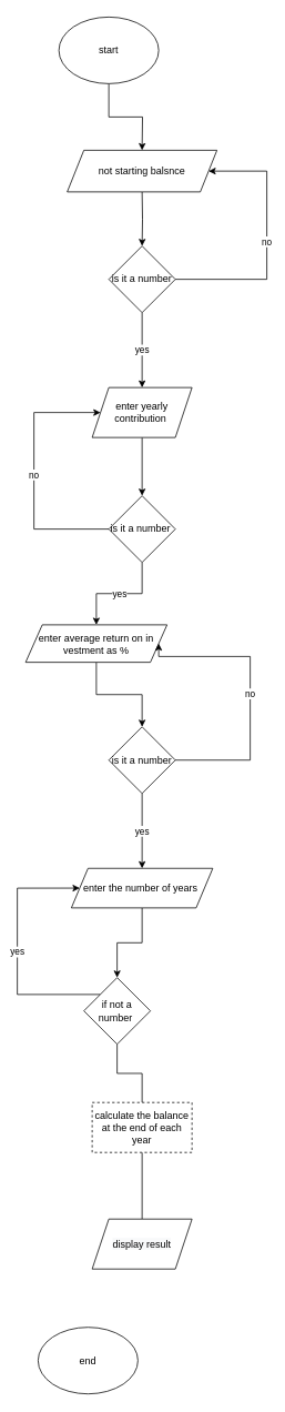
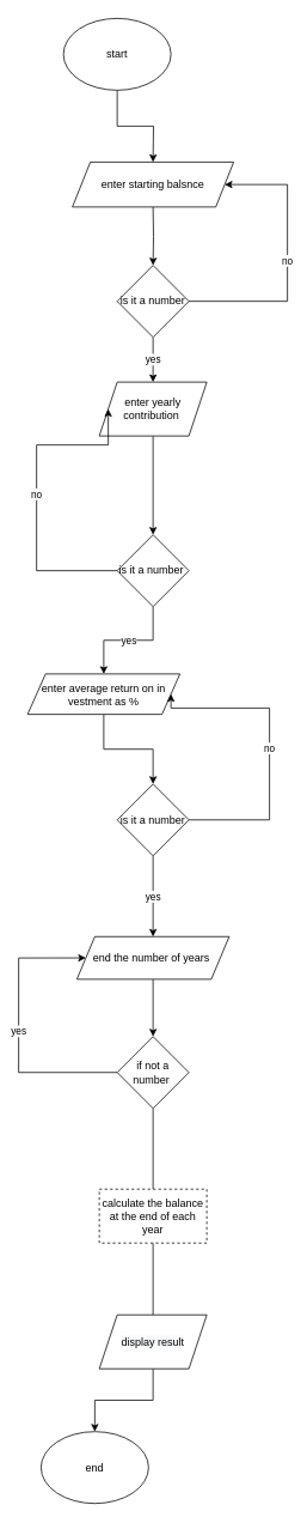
  <mxCell id="0" />
  <mxCell id="1" parent="0" />
  <mxCell id="2" value="" style="edgeStyle=orthogonalEdgeStyle;rounded=0;orthogonalLoop=1;jettySize=auto;html=1;" edge="1" parent="1" source="3"><mxGeometry relative="1" as="geometry"><mxPoint x="170" y="180" as="targetPoint" /></mxGeometry></mxCell>
  <mxCell id="3" value="start" style="ellipse;whiteSpace=wrap;html=1;" vertex="1" parent="1"><mxGeometry x="70" y="20" width="120" height="80" as="geometry" /></mxCell>
  <mxCell id="4" value="" style="edgeStyle=orthogonalEdgeStyle;rounded=0;orthogonalLoop=1;jettySize=auto;html=1;" edge="1" parent="1" target="8"><mxGeometry relative="1" as="geometry"><mxPoint x="170" y="230" as="sourcePoint" /></mxGeometry></mxCell>
- <mxCell id="5" value="not starting balsnce" style="shape=parallelogram;perimeter=parallelogramPerimeter;whiteSpace=wrap;html=1;fixedSize=1;" vertex="1" parent="1"><mxGeometry x="80" y="180" width="180" height="50" as="geometry" /></mxCell>
+ <mxCell id="5" value="enter starting balsnce" style="shape=parallelogram;perimeter=parallelogramPerimeter;whiteSpace=wrap;html=1;fixedSize=1;" vertex="1" parent="1"><mxGeometry x="80" y="180" width="180" height="50" as="geometry" /></mxCell>
  <mxCell id="6" value="no" style="edgeStyle=orthogonalEdgeStyle;rounded=0;orthogonalLoop=1;jettySize=auto;html=1;entryX=1;entryY=0.5;entryDx=0;entryDy=0;" edge="1" parent="1" source="8"><mxGeometry relative="1" as="geometry"><mxPoint x="250" y="205" as="targetPoint" /><Array as="points"><mxPoint x="320" y="335" /><mxPoint x="320" y="205" /></Array></mxGeometry></mxCell>
  <mxCell id="7" value="yes" style="edgeStyle=orthogonalEdgeStyle;rounded=0;orthogonalLoop=1;jettySize=auto;html=1;" edge="1" parent="1" source="8" target="10"><mxGeometry relative="1" as="geometry" /></mxCell>
  <mxCell id="8" value="is it a number" style="rhombus;whiteSpace=wrap;html=1;" vertex="1" parent="1"><mxGeometry x="130" y="295" width="80" height="80" as="geometry" /></mxCell>
  <mxCell id="9" value="" style="edgeStyle=orthogonalEdgeStyle;rounded=0;orthogonalLoop=1;jettySize=auto;html=1;" edge="1" parent="1" source="10" target="13"><mxGeometry relative="1" as="geometry" /></mxCell>
- <mxCell id="10" value="enter yearly contribution&amp;nbsp;" style="shape=parallelogram;perimeter=parallelogramPerimeter;whiteSpace=wrap;html=1;fixedSize=1;" vertex="1" parent="1"><mxGeometry x="110" y="465" width="120" height="60" as="geometry" /></mxCell>
+ <mxCell id="10" value="enter yearly contribution&amp;nbsp;" style="shape=parallelogram;perimeter=parallelogramPerimeter;whiteSpace=wrap;html=1;fixedSize=1;" vertex="1" parent="1"><mxGeometry x="110" y="425" width="120" height="60" as="geometry" /></mxCell>
  <mxCell id="11" value="yes" style="edgeStyle=orthogonalEdgeStyle;rounded=0;orthogonalLoop=1;jettySize=auto;html=1;" edge="1" parent="1" source="13" target="15"><mxGeometry relative="1" as="geometry" /></mxCell>
  <mxCell id="12" value="no" style="edgeStyle=orthogonalEdgeStyle;rounded=0;orthogonalLoop=1;jettySize=auto;html=1;entryX=0;entryY=0.5;entryDx=0;entryDy=0;" edge="1" parent="1" source="13" target="10"><mxGeometry relative="1" as="geometry"><Array as="points"><mxPoint x="40" y="635" /><mxPoint x="40" y="495" /></Array></mxGeometry></mxCell>
  <mxCell id="13" value="is it a number&amp;nbsp;" style="rhombus;whiteSpace=wrap;html=1;" vertex="1" parent="1"><mxGeometry x="130" y="595" width="80" height="80" as="geometry" /></mxCell>
  <mxCell id="14" value="" style="edgeStyle=orthogonalEdgeStyle;rounded=0;orthogonalLoop=1;jettySize=auto;html=1;" edge="1" parent="1" source="15" target="18"><mxGeometry relative="1" as="geometry" /></mxCell>
  <mxCell id="15" value="enter average return on in vestment as %" style="shape=parallelogram;perimeter=parallelogramPerimeter;whiteSpace=wrap;html=1;fixedSize=1;" vertex="1" parent="1"><mxGeometry x="30" y="750" width="170" height="45" as="geometry" /></mxCell>
  <mxCell id="16" value="no" style="edgeStyle=orthogonalEdgeStyle;rounded=0;orthogonalLoop=1;jettySize=auto;html=1;entryX=1;entryY=0.5;entryDx=0;entryDy=0;" edge="1" parent="1" source="18" target="15"><mxGeometry relative="1" as="geometry"><Array as="points"><mxPoint x="300" y="913" /><mxPoint x="300" y="788" /></Array></mxGeometry></mxCell>
  <mxCell id="17" value="yes" style="edgeStyle=orthogonalEdgeStyle;rounded=0;orthogonalLoop=1;jettySize=auto;html=1;exitX=0.5;exitY=1;exitDx=0;exitDy=0;entryX=0.5;entryY=0;entryDx=0;entryDy=0;" edge="1" parent="1" source="18" target="20"><mxGeometry relative="1" as="geometry" /></mxCell>
  <mxCell id="18" value="is it a number" style="rhombus;whiteSpace=wrap;html=1;" vertex="1" parent="1"><mxGeometry x="130" y="872.5" width="80" height="80" as="geometry" /></mxCell>
  <mxCell id="19" value="" style="edgeStyle=orthogonalEdgeStyle;rounded=0;orthogonalLoop=1;jettySize=auto;html=1;" edge="1" parent="1" source="20" target="23"><mxGeometry relative="1" as="geometry" /></mxCell>
- <mxCell id="20" value="enter the number of years&amp;nbsp;" style="shape=parallelogram;perimeter=parallelogramPerimeter;whiteSpace=wrap;html=1;fixedSize=1;" vertex="1" parent="1"><mxGeometry x="85" y="1042.5" width="170" height="47.5" as="geometry" /></mxCell>
+ <mxCell id="20" value="end the number of years&amp;nbsp;" style="shape=parallelogram;perimeter=parallelogramPerimeter;whiteSpace=wrap;html=1;fixedSize=1;" vertex="1" parent="1"><mxGeometry x="85" y="1042.5" width="170" height="47.5" as="geometry" /></mxCell>
  <mxCell id="21" value="yes" style="edgeStyle=orthogonalEdgeStyle;rounded=0;orthogonalLoop=1;jettySize=auto;html=1;entryX=0;entryY=0.5;entryDx=0;entryDy=0;" edge="1" parent="1" source="23" target="20"><mxGeometry relative="1" as="geometry"><Array as="points"><mxPoint x="20" y="1194" /><mxPoint x="20" y="1066" /></Array></mxGeometry></mxCell>
  <mxCell id="22" value="" style="edgeStyle=orthogonalEdgeStyle;rounded=0;orthogonalLoop=1;jettySize=auto;html=1;endArrow=none;" edge="1" parent="1" source="23" target="25"><mxGeometry relative="1" as="geometry" /></mxCell>
- <mxCell id="23" value="if not a number&amp;nbsp;" style="rhombus;whiteSpace=wrap;html=1;" vertex="1" parent="1"><mxGeometry x="100" y="1173.75" width="80" height="80" as="geometry" /></mxCell>
+ <mxCell id="23" value="if not a number&amp;nbsp;" style="rhombus;whiteSpace=wrap;html=1;" vertex="1" parent="1"><mxGeometry x="130" y="1153.75" width="80" height="80" as="geometry" /></mxCell>
  <mxCell id="24" value="" style="edgeStyle=orthogonalEdgeStyle;rounded=0;orthogonalLoop=1;jettySize=auto;html=1;endArrow=none;" edge="1" parent="1" source="25" target="27"><mxGeometry relative="1" as="geometry" /></mxCell>
  <mxCell id="25" value="calculate the balance at the end of each year" style="whiteSpace=wrap;html=1;dashed=1;" vertex="1" parent="1"><mxGeometry x="110" y="1323.75" width="120" height="60" as="geometry" /></mxCell>
+ <mxCell id="26" value="" style="edgeStyle=orthogonalEdgeStyle;rounded=0;orthogonalLoop=1;jettySize=auto;html=1;" edge="1" parent="1" source="27" target="28"><mxGeometry relative="1" as="geometry" /></mxCell>
  <mxCell id="27" value="&#10;&#10;&lt;span style=&quot;color: rgb(0, 0, 0); font-family: helvetica; font-size: 12px; font-style: normal; font-weight: 400; letter-spacing: normal; text-align: center; text-indent: 0px; text-transform: none; word-spacing: 0px; background-color: rgb(248, 249, 250); display: inline; float: none;&quot;&gt;display result&lt;/span&gt;&#10;&#10;" style="shape=parallelogram;perimeter=parallelogramPerimeter;whiteSpace=wrap;html=1;fixedSize=1;" vertex="1" parent="1"><mxGeometry x="110" y="1463.75" width="120" height="60" as="geometry" /></mxCell>
  <mxCell id="28" value="end" style="ellipse;whiteSpace=wrap;html=1;" vertex="1" parent="1"><mxGeometry x="45" y="1593.75" width="120" height="80" as="geometry" /></mxCell>
